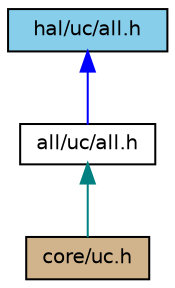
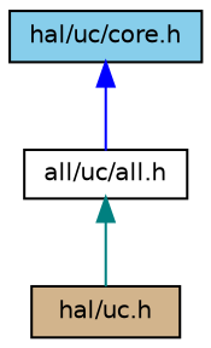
  digraph {
    node [color=black fontname=Helvetica fontsize=10 shape=record style=filled]
    edge [dir=back fontname=Helvetica fontsize=10 labelfontname=Helvetica labelfontsize=10 style=solid]
-   n1 [fillcolor=skyblue fontcolor=black height=0.2 label="hal/uc/all.h" width=0.4]
+   n1 [fillcolor=skyblue fontcolor=black height=0.2 label="hal/uc/core.h" width=0.4]
    n2 [fillcolor=white height=0.2 label="all/uc/all.h" width=0.4]
-   n3 [fillcolor=tan height=0.2 label="core/uc.h" width=0.4]
+   n3 [fillcolor=tan height=0.2 label="hal/uc.h" width=0.4]
    n1 -> n2 [color=blue]
    n2 -> n3 [color=teal]
  }
